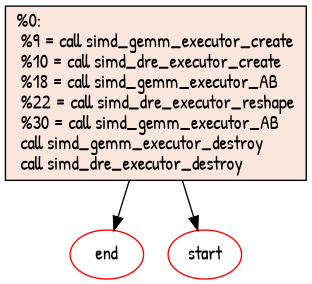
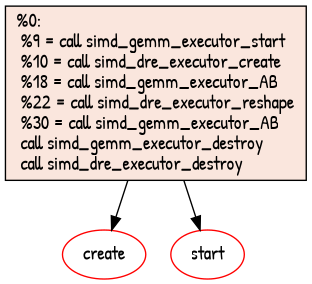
  digraph {
    fontname="Patrick Hand"
    node [fontname="Patrick Hand" shape=ellipse color=red]
    edge [fontname="Patrick Hand"]
-   n1 [fillcolor="#f3c7b170" label="{%0:\l %9 = call simd_gemm_executor_create\l %10 = call simd_dre_executor_create\l %18 = call simd_gemm_executor_AB\l %22 = call simd_dre_executor_reshape\l %30 = call simd_gemm_executor_AB\l call simd_gemm_executor_destroy\l call simd_dre_executor_destroy\l}" shape=record style=filled color=""]
-   n2 [label=end]
+   n1 [fillcolor="#f3c7b170" label="{%0:\l %9 = call simd_gemm_executor_start\l %10 = call simd_dre_executor_create\l %18 = call simd_gemm_executor_AB\l %22 = call simd_dre_executor_reshape\l %30 = call simd_gemm_executor_AB\l call simd_gemm_executor_destroy\l call simd_dre_executor_destroy\l}" shape=record style=filled color=""]
+   n2 [label=create]
    n3 [label=start]
    n1 -> n2
    n1 -> n3
  }
